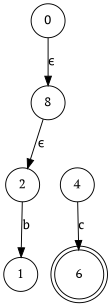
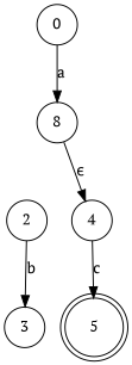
  digraph {
    fontname="PT Serif"
    node [fontname="PT Serif" shape=circle]
    edge [fontname="PT Serif"]
    n1 [label=0]
    n2 [label=8]
    n3 [label=2]
-   n4 [label=1]
+   n4 [label=3]
    n5 [label=4]
-   n6 [label=6 shape=doublecircle]
-   n1 -> n2 [label="ϵ"]
-   n2 -> n3 [label="ϵ"]
+   n6 [label=5 shape=doublecircle]
+   n1 -> n2 [label=a]
+   n2 -> n5 [label="ϵ"]
    n3 -> n4 [label=b]
    n5 -> n6 [label=c]
  }
